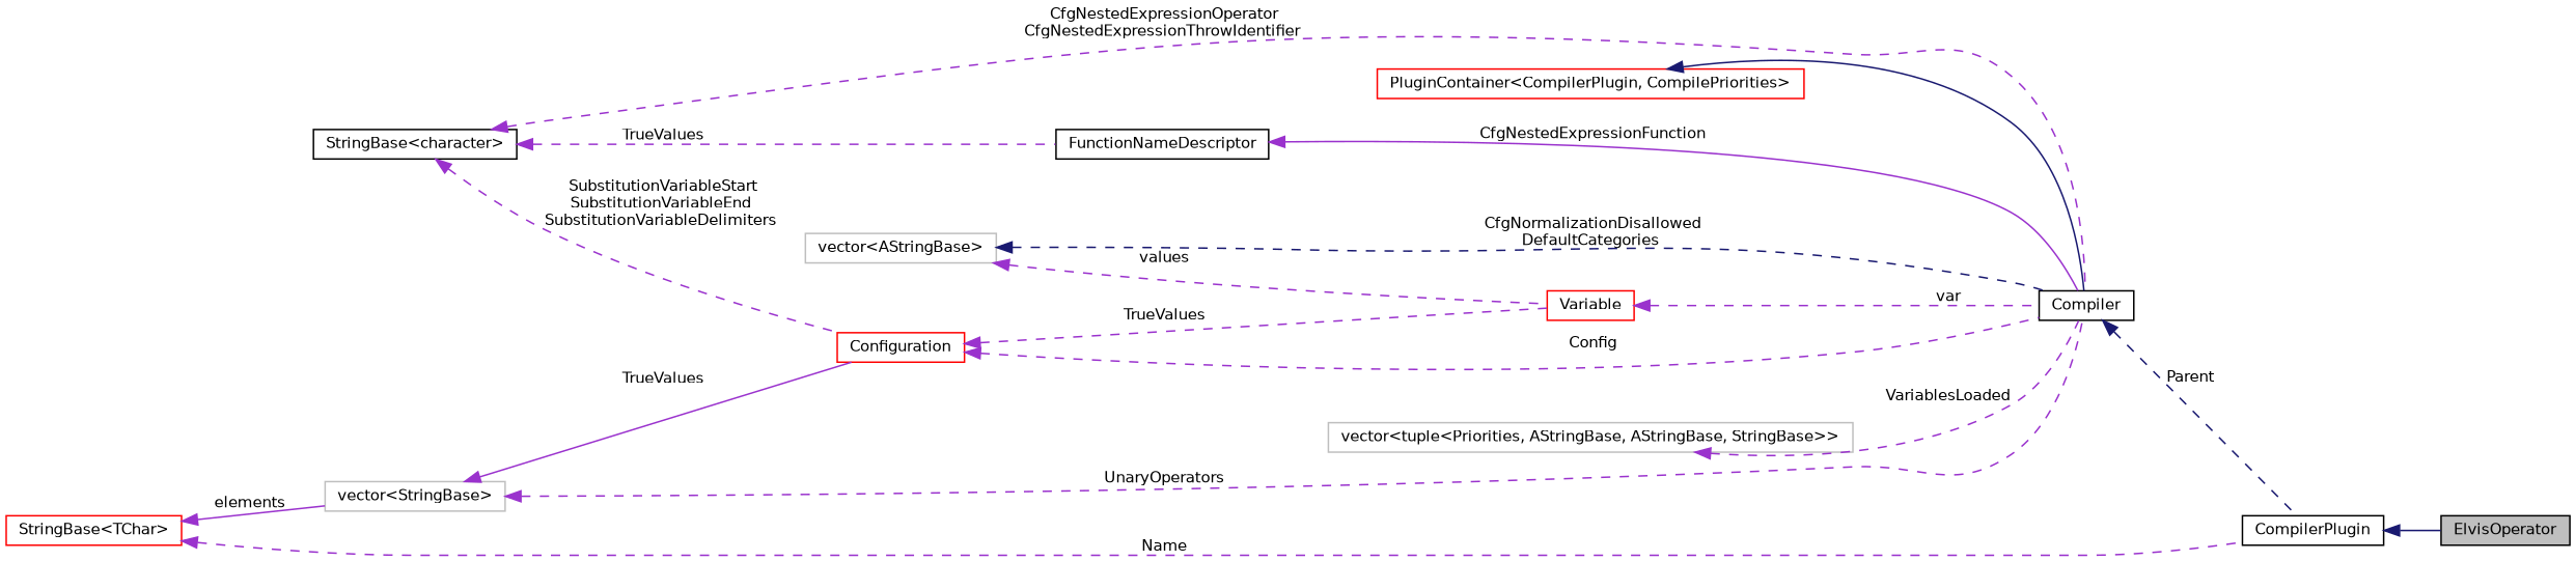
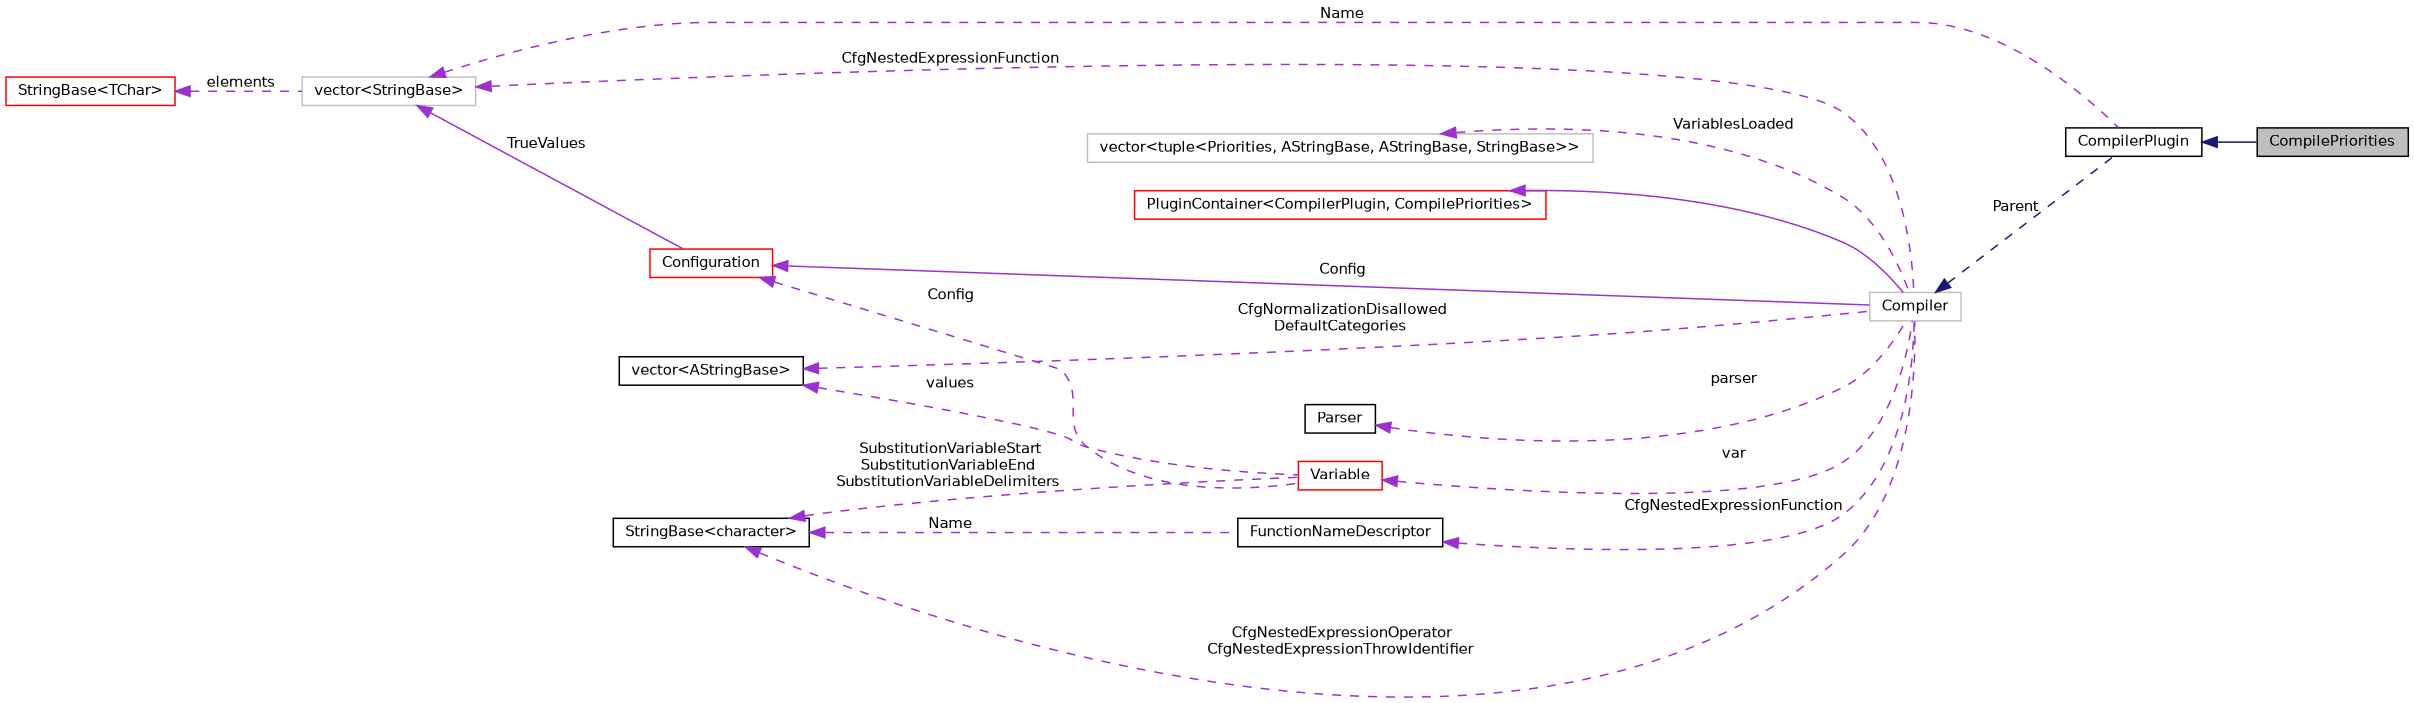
  digraph {
    rankdir=LR
    node [color=black fillcolor=white fontname=Helvetica fontsize=10 shape=record style=filled]
    edge [color=darkorchid3 dir=back fontname=Helvetica fontsize=10 labelfontname=Helvetica labelfontsize=10 style=dashed]
-   n1 [fillcolor=grey75 fontcolor=black height=0.2 label=ElvisOperator width=0.4]
+   n1 [fillcolor=grey75 fontcolor=black height=0.2 label=CompilePriorities width=0.4]
    n2 [color=red height=0.2 label="PluginContainer\<CompilerPlugin, CompilePriorities\>" width=0.4]
-   n3 [height=0.2 label=Compiler width=0.4]
+   n3 [color=grey75 height=0.2 label=Compiler width=0.4]
    n4 [height=0.2 label=CompilerPlugin width=0.4]
-   n5 [color=grey75 height=0.2 label="vector\<AStringBase\>" width=0.4]
+   n5 [height=0.2 label="vector\<AStringBase\>" width=0.4]
    n6 [color=red height=0.2 label=Variable width=0.4]
    n7 [color=grey75 height=0.2 label="vector\<StringBase\>" width=0.4]
    n8 [color=red height=0.2 label=Configuration width=0.4]
    n9 [color=grey75 height=0.2 label="vector\<tuple\<Priorities, AStringBase, AStringBase, StringBase\>\>" width=0.4]
    n10 [height=0.2 label="StringBase\<character\>" width=0.4]
    n11 [height=0.2 label=FunctionNameDescriptor width=0.4]
    n12 [color=red height=0.2 label="StringBase\<TChar\>" width=0.4]
-   n2 -> n3 [color=midnightblue style=solid]
+   n13 [height=0.2 label=Parser width=0.4]
+   n2 -> n3 [style=solid]
    n3 -> n4 [color=midnightblue label=" Parent"]
    n4 -> n1 [color=midnightblue style=solid]
-   n5 -> n3 [color=midnightblue label=" CfgNormalizationDisallowed\nDefaultCategories"]
+   n5 -> n3 [label=" CfgNormalizationDisallowed\nDefaultCategories"]
    n5 -> n6 [label=" values"]
    n6 -> n3 [label=" var"]
-   n7 -> n3 [label=" UnaryOperators"]
+   n7 -> n3 [label=" CfgNestedExpressionFunction"]
    n7 -> n8 [label=" TrueValues" style=solid]
-   n8 -> n3 [label=" Config"]
-   n8 -> n6 [label=" TrueValues"]
+   n8 -> n3 [label=" Config" style=solid]
+   n8 -> n6 [label=" Config"]
    n9 -> n3 [label=" VariablesLoaded"]
    n10 -> n3 [label=" CfgNestedExpressionOperator\nCfgNestedExpressionThrowIdentifier"]
-   n10 -> n8 [label=" SubstitutionVariableStart\nSubstitutionVariableEnd\nSubstitutionVariableDelimiters"]
-   n10 -> n11 [label=" TrueValues"]
-   n11 -> n3 [label=" CfgNestedExpressionFunction" style=solid]
-   n12 -> n4 [label=" Name"]
-   n12 -> n7 [label=" elements" style=solid]
+   n10 -> n6 [label=" SubstitutionVariableStart\nSubstitutionVariableEnd\nSubstitutionVariableDelimiters"]
+   n10 -> n11 [label=" Name"]
+   n11 -> n3 [label=" CfgNestedExpressionFunction"]
+   n7 -> n4 [label=" Name"]
+   n12 -> n7 [label=" elements"]
+   n13 -> n3 [label=" parser"]
  }
